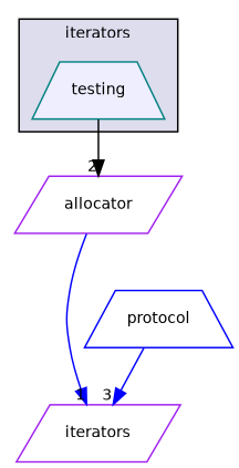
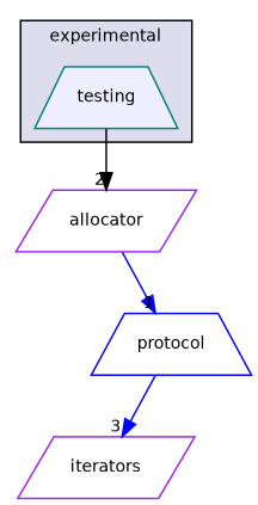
  digraph {
    compound=true
    node [color=purple fontname=Helvetica fontsize=10 shape=trapezium]
    edge [color=blue labeldistance=1.5 labelfontname=Helvetica labelfontsize=10]
    n1 [color=teal fillcolor="#eeeeff" label=testing pencolor=black style=filled]
    n2 [label=allocator shape=parallelogram]
    n3 [label=iterators shape=parallelogram]
    n4 [color=blue label=protocol]
    subgraph cluster_1 {
      bgcolor="#ddddee"
      fontname=Helvetica
      fontsize=10
-     label=iterators
+     label=experimental
      pencolor=black
      n1
    }
    n1 -> n2 [color=black headlabel=2]
-   n2 -> n3 [headlabel=1]
+   n2 -> n4 [headlabel=1]
    n4 -> n3 [headlabel=3]
  }
